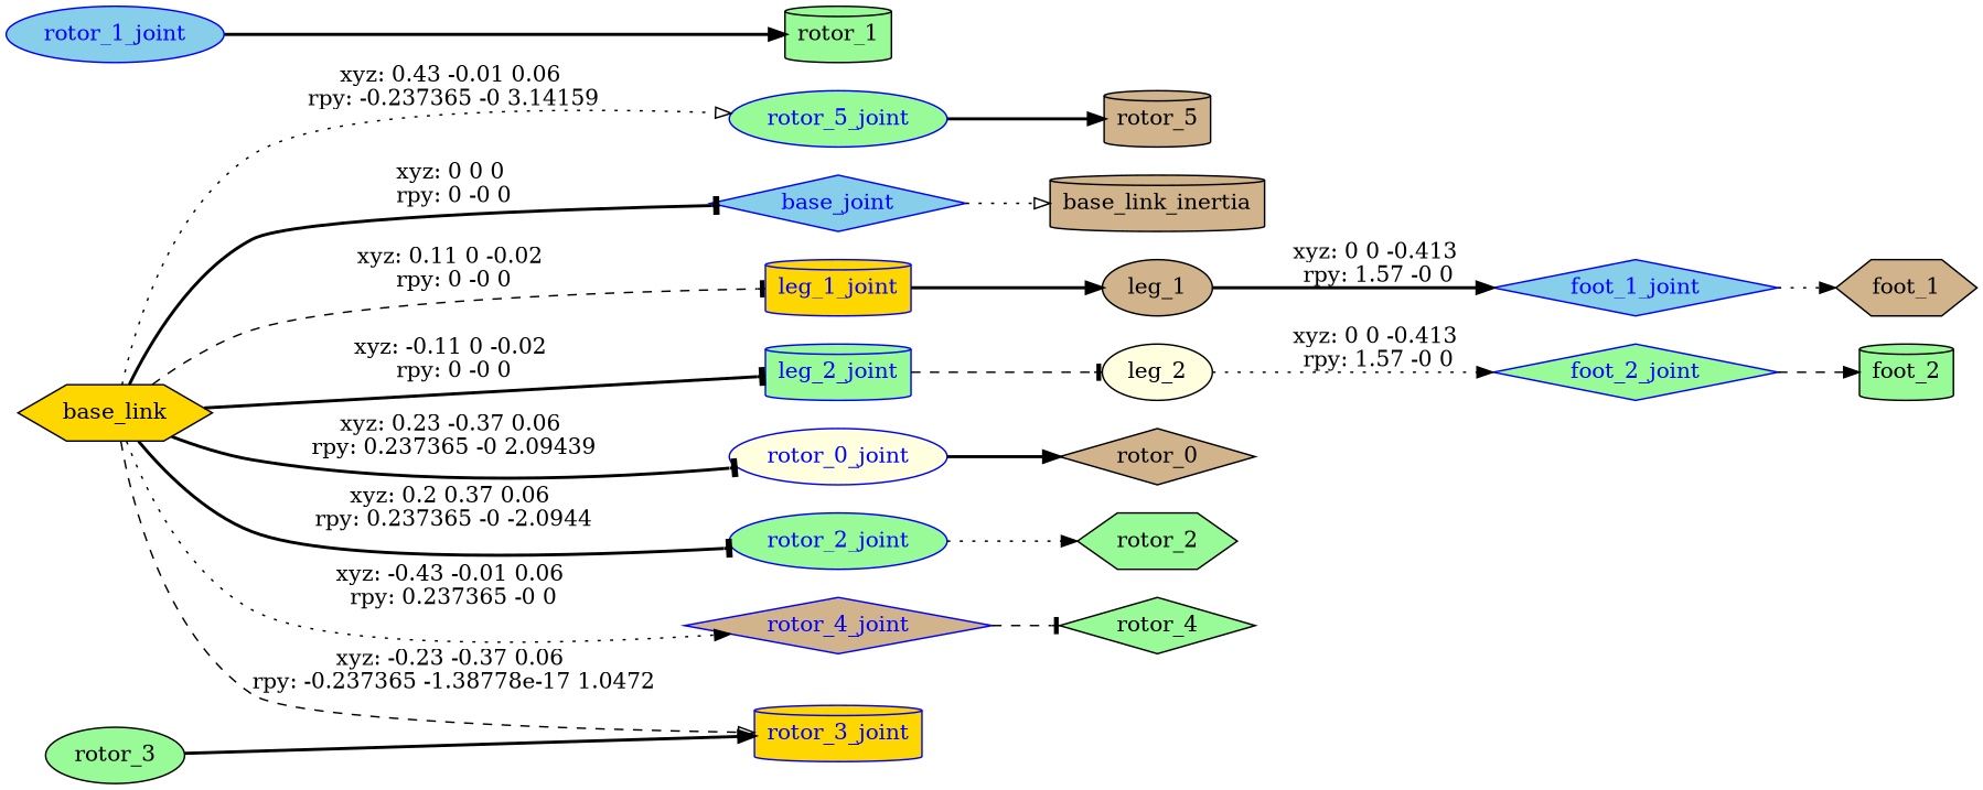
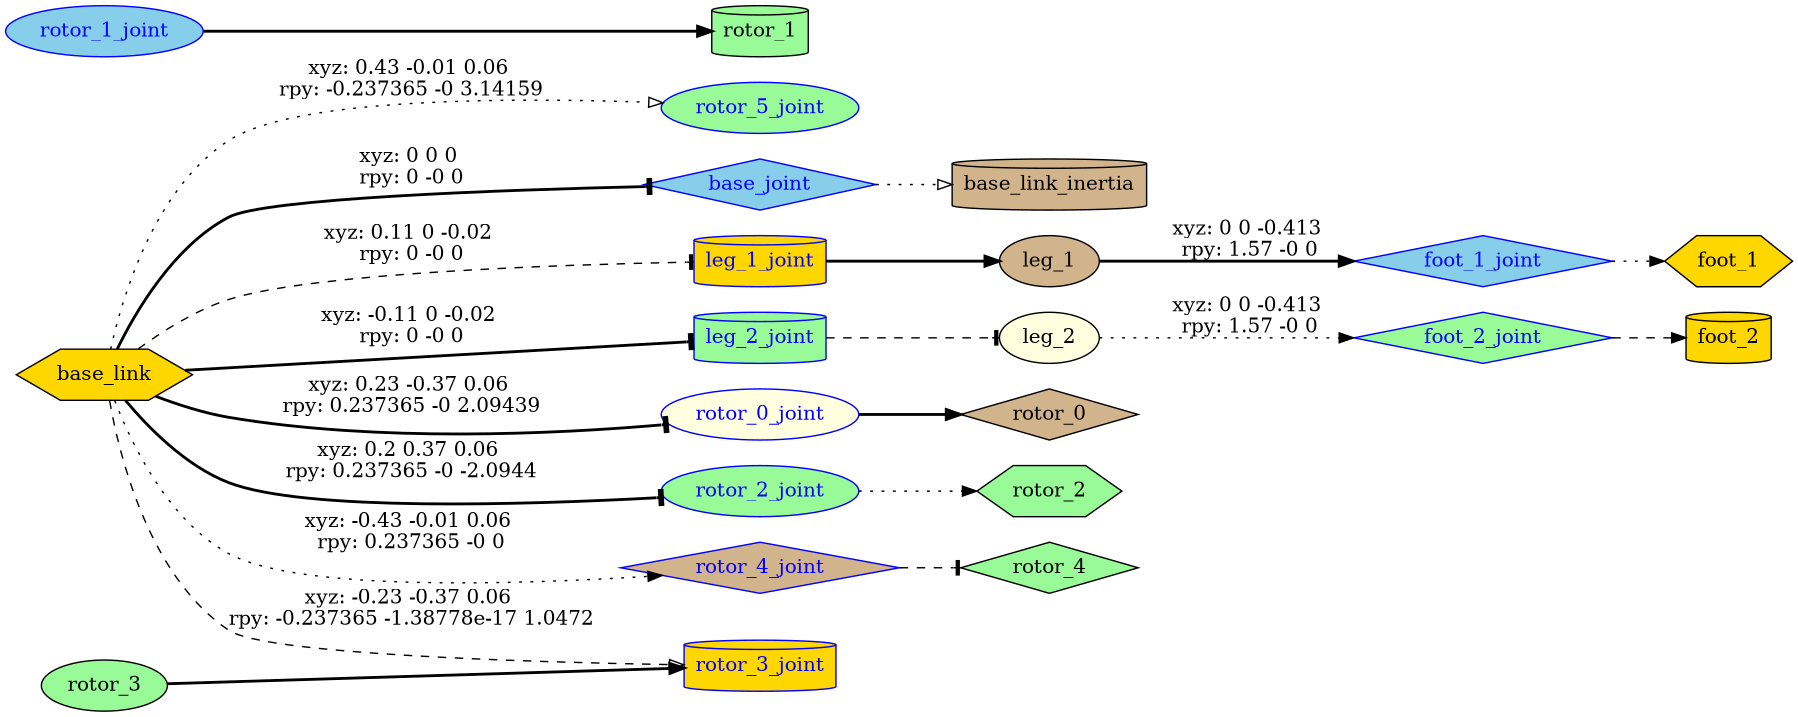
  digraph {
    rankdir=LR
    node [fillcolor=palegreen shape=cylinder style=filled]
    edge [arrowhead=normal style=bold]
    n1 [fillcolor=gold label=base_link shape=hexagon]
    base_joint [color=blue fillcolor=skyblue fontcolor=blue shape=diamond]
    leg_1_joint [color=blue fillcolor=gold fontcolor=blue]
    leg_2_joint [color=blue fontcolor=blue]
    rotor_0_joint [color=blue fillcolor=lightyellow fontcolor=blue shape=ellipse]
    rotor_2_joint [color=blue fontcolor=blue shape=ellipse]
    rotor_3_joint [color=blue fillcolor=gold fontcolor=blue]
    rotor_4_joint [color=blue fillcolor=tan fontcolor=blue shape=diamond]
    rotor_5_joint [color=blue fontcolor=blue shape=ellipse]
    n10 [fillcolor=tan label=base_link_inertia]
    n11 [fillcolor=tan label=leg_1 shape=ellipse]
    n12 [fillcolor=lightyellow label=leg_2 shape=ellipse]
    n13 [fillcolor=tan label=rotor_0 shape=diamond]
    rotor_1_joint [color=blue fillcolor=skyblue fontcolor=blue shape=ellipse]
    n15 [label=rotor_1]
    n16 [label=rotor_2 shape=hexagon]
    n17 [label=rotor_4 shape=diamond]
-   n18 [fillcolor=tan label=rotor_5]
    foot_1_joint [color=blue fillcolor=skyblue fontcolor=blue shape=diamond]
-   n20 [fillcolor=tan label=foot_1 shape=hexagon]
+   n20 [fillcolor=gold label=foot_1 shape=hexagon]
    foot_2_joint [color=blue fontcolor=blue shape=diamond]
-   n22 [label=foot_2]
+   n22 [fillcolor=gold label=foot_2]
    n23 [label=rotor_3 shape=ellipse]
    n1 -> base_joint [arrowhead=tee label="xyz: 0 0 0 \nrpy: 0 -0 0"]
    n1 -> leg_1_joint [arrowhead=tee label="xyz: 0.11 0 -0.02 \nrpy: 0 -0 0" style=dashed]
    n1 -> leg_2_joint [arrowhead=tee label="xyz: -0.11 0 -0.02 \nrpy: 0 -0 0"]
    n1 -> rotor_0_joint [arrowhead=tee label="xyz: 0.23 -0.37 0.06 \nrpy: 0.237365 -0 2.09439"]
    n1 -> rotor_2_joint [arrowhead=tee label="xyz: 0.2 0.37 0.06 \nrpy: 0.237365 -0 -2.0944"]
    n1 -> rotor_3_joint [arrowhead=onormal label="xyz: -0.23 -0.37 0.06 \nrpy: -0.237365 -1.38778e-17 1.0472" style=dashed]
    n1 -> rotor_4_joint [label="xyz: -0.43 -0.01 0.06 \nrpy: 0.237365 -0 0" style=dotted]
    n1 -> rotor_5_joint [arrowhead=onormal label="xyz: 0.43 -0.01 0.06 \nrpy: -0.237365 -0 3.14159" style=dotted]
    base_joint -> n10 [arrowhead=onormal style=dotted]
    leg_1_joint -> n11
    leg_2_joint -> n12 [arrowhead=tee style=dashed]
    rotor_0_joint -> n13
    rotor_2_joint -> n16 [style=dotted]
    rotor_4_joint -> n17 [arrowhead=tee style=dashed]
-   rotor_5_joint -> n18
    n11 -> foot_1_joint [label="xyz: 0 0 -0.413 \nrpy: 1.57 -0 0"]
    n12 -> foot_2_joint [label="xyz: 0 0 -0.413 \nrpy: 1.57 -0 0" style=dotted]
    rotor_1_joint -> n15
    foot_1_joint -> n20 [style=dotted]
    foot_2_joint -> n22 [style=dashed]
    n23 -> rotor_3_joint
  }
